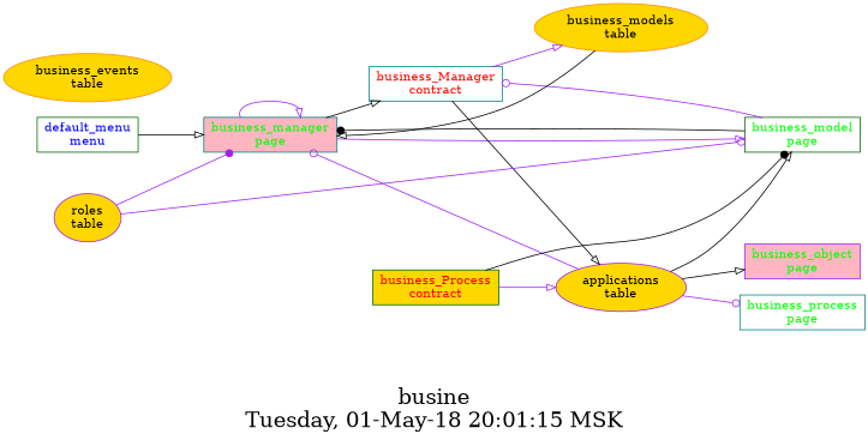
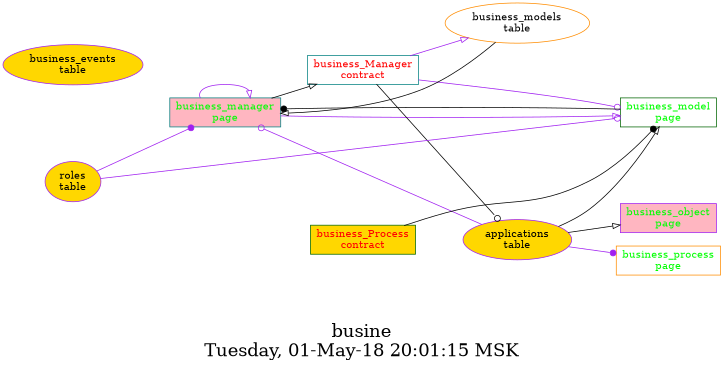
  digraph {
    fontsize=24
    label="busine\nTuesday, 01-May-18 20:01:15 MSK"
    nojustify=true
    ordering=out
    rankdir=LR
    node [color=darkgreen fillcolor=white group=pages shape=record style=filled]
    edge [arrowhead=onormal color=purple]
-   "default_menu\nmenu" [fontcolor=blue group=menus]
    "business_manager\npage" [color=teal fillcolor=lightpink fontcolor=green]
    "business_Manager\ncontract" [color=teal fontcolor=red group=contracts]
    "business_model\npage" [fontcolor=green]
    "applications\ntable" [color=purple fillcolor=gold group="" shape=""]
-   "business_models\ntable" [color=darkorange fillcolor=gold group=tables shape=""]
+   "business_models\ntable" [color=darkorange group=tables shape=""]
    "business_object\npage" [color=purple fillcolor=lightpink fontcolor=green]
-   "business_process\npage" [color=teal fontcolor=green]
+   "business_process\npage" [color=darkorange fontcolor=green]
    "roles\ntable" [color=purple fillcolor=gold group="" shape=""]
    "business_Process\ncontract" [fillcolor=gold fontcolor=red group=contracts]
-   "business_events\ntable" [color=darkorange fillcolor=gold group=tables shape=""]
-   "default_menu\nmenu" -> "business_manager\npage" [color=black]
+   "business_events\ntable" [color=purple fillcolor=gold group=tables shape=""]
    "business_manager\npage" -> "business_manager\npage"
    "business_manager\npage" -> "business_Manager\ncontract" [color=black]
    "business_manager\npage" -> "business_model\npage"
-   "business_Manager\ncontract" -> "applications\ntable" [color=black]
+   "business_Manager\ncontract" -> "applications\ntable" [arrowhead=odot color=black]
    "business_Manager\ncontract" -> "business_models\ntable"
    "business_model\npage" -> "business_manager\npage" [arrowhead=dot color=black]
-   "business_model\npage" -> "business_Manager\ncontract" [arrowhead=odot]
+   "business_Manager\ncontract" -> "business_model\npage" [arrowhead=odot]
    "applications\ntable" -> "business_manager\npage" [arrowhead=odot]
    "applications\ntable" -> "business_model\npage" [color=black]
    "applications\ntable" -> "business_object\npage" [color=black]
-   "applications\ntable" -> "business_process\npage" [arrowhead=odot]
+   "applications\ntable" -> "business_process\npage" [arrowhead=dot]
    "business_models\ntable" -> "business_manager\npage" [color=black]
    "roles\ntable" -> "business_manager\npage" [arrowhead=dot]
    "roles\ntable" -> "business_model\npage" [arrowhead=odot]
    "business_Process\ncontract" -> "business_model\npage" [arrowhead=dot color=black]
-   "business_Process\ncontract" -> "applications\ntable"
  }
